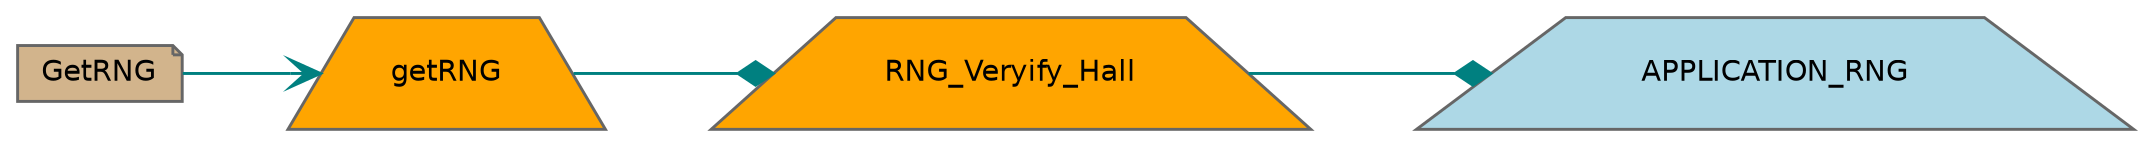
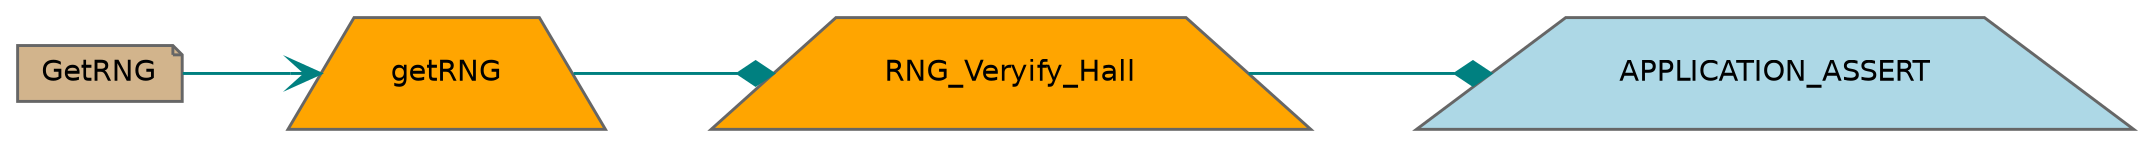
  digraph {
    rankdir=LR
    node [color=grey40 fillcolor=orange fontname=Helvetica fontsize=10 shape=trapezium style=filled]
    edge [color=teal fontname=Helvetica fontsize=10 labelfontname=Helvetica labelfontsize=10 style=solid arrowhead=diamond]
    n1 [color=gray40 fillcolor=tan fontcolor=black height=0.2 label=GetRNG shape=note width=0.4]
    n2 [height=0.2 label=getRNG width=0.4]
    n3 [height=0.2 label=RNG_Veryify_Hall width=0.4]
-   n4 [fillcolor=lightblue height=0.2 label=APPLICATION_RNG width=0.4]
+   n4 [fillcolor=lightblue height=0.2 label=APPLICATION_ASSERT width=0.4]
    n1 -> n2 [arrowhead=vee]
    n2 -> n3
    n3 -> n4
  }
